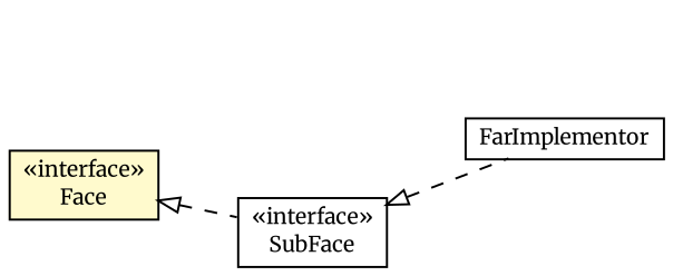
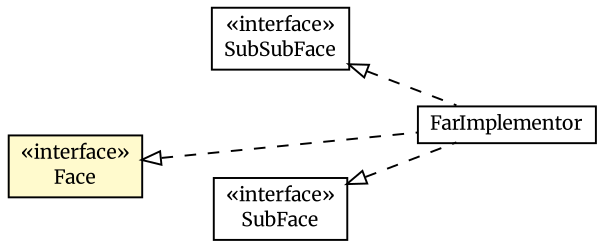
  digraph {
    fontname=Merriweather
    nodesep=0.25
    rankdir=LR
    ranksep=0.5
    node [fontcolor=black fontname=Merriweather fontsize=10 margin=0 shape=plaintext]
    edge [arrowtail=empty color=black dir=back fontname=Merriweather fontsize=10 labelfontname=Helvetica labelfontsize=10 style=dashed weight=9]
    n1 [height=0 label=<<table title="gr.spinellis.iface.classes.FarImplementor" border="0" cellborder="1" cellspacing="0" cellpadding="2"><tr><td><table border="0" cellspacing="0" cellpadding="1"><tr><td align="center" balign="center"> FarImplementor </td></tr></table></td></tr></table>> width=0]
+   n2 [height=0 label=<<table title="gr.spinellis.iface.classes.SubSubFace" border="0" cellborder="1" cellspacing="0" cellpadding="2"><tr><td><table border="0" cellspacing="0" cellpadding="1"><tr><td align="center" balign="center"> &#171;interface&#187; </td></tr><tr><td align="center" balign="center"> SubSubFace </td></tr></table></td></tr></table>> width=0]
    n3 [height=0 label=<<table title="gr.spinellis.iface.classes.SubFace" border="0" cellborder="1" cellspacing="0" cellpadding="2"><tr><td><table border="0" cellspacing="0" cellpadding="1"><tr><td align="center" balign="center"> &#171;interface&#187; </td></tr><tr><td align="center" balign="center"> SubFace </td></tr></table></td></tr></table>> width=0]
    n4 [height=0 label=<<table title="gr.spinellis.iface.classes.Face" border="0" cellborder="1" cellspacing="0" cellpadding="2" bgcolor="lemonchiffon"><tr><td><table border="0" cellspacing="0" cellpadding="1"><tr><td align="center" balign="center"> &#171;interface&#187; </td></tr><tr><td align="center" balign="center"> Face </td></tr></table></td></tr></table>> width=0]
+   n2 -> n1
    n3 -> n1
-   n4 -> n3
+   n4 -> n1
  }
